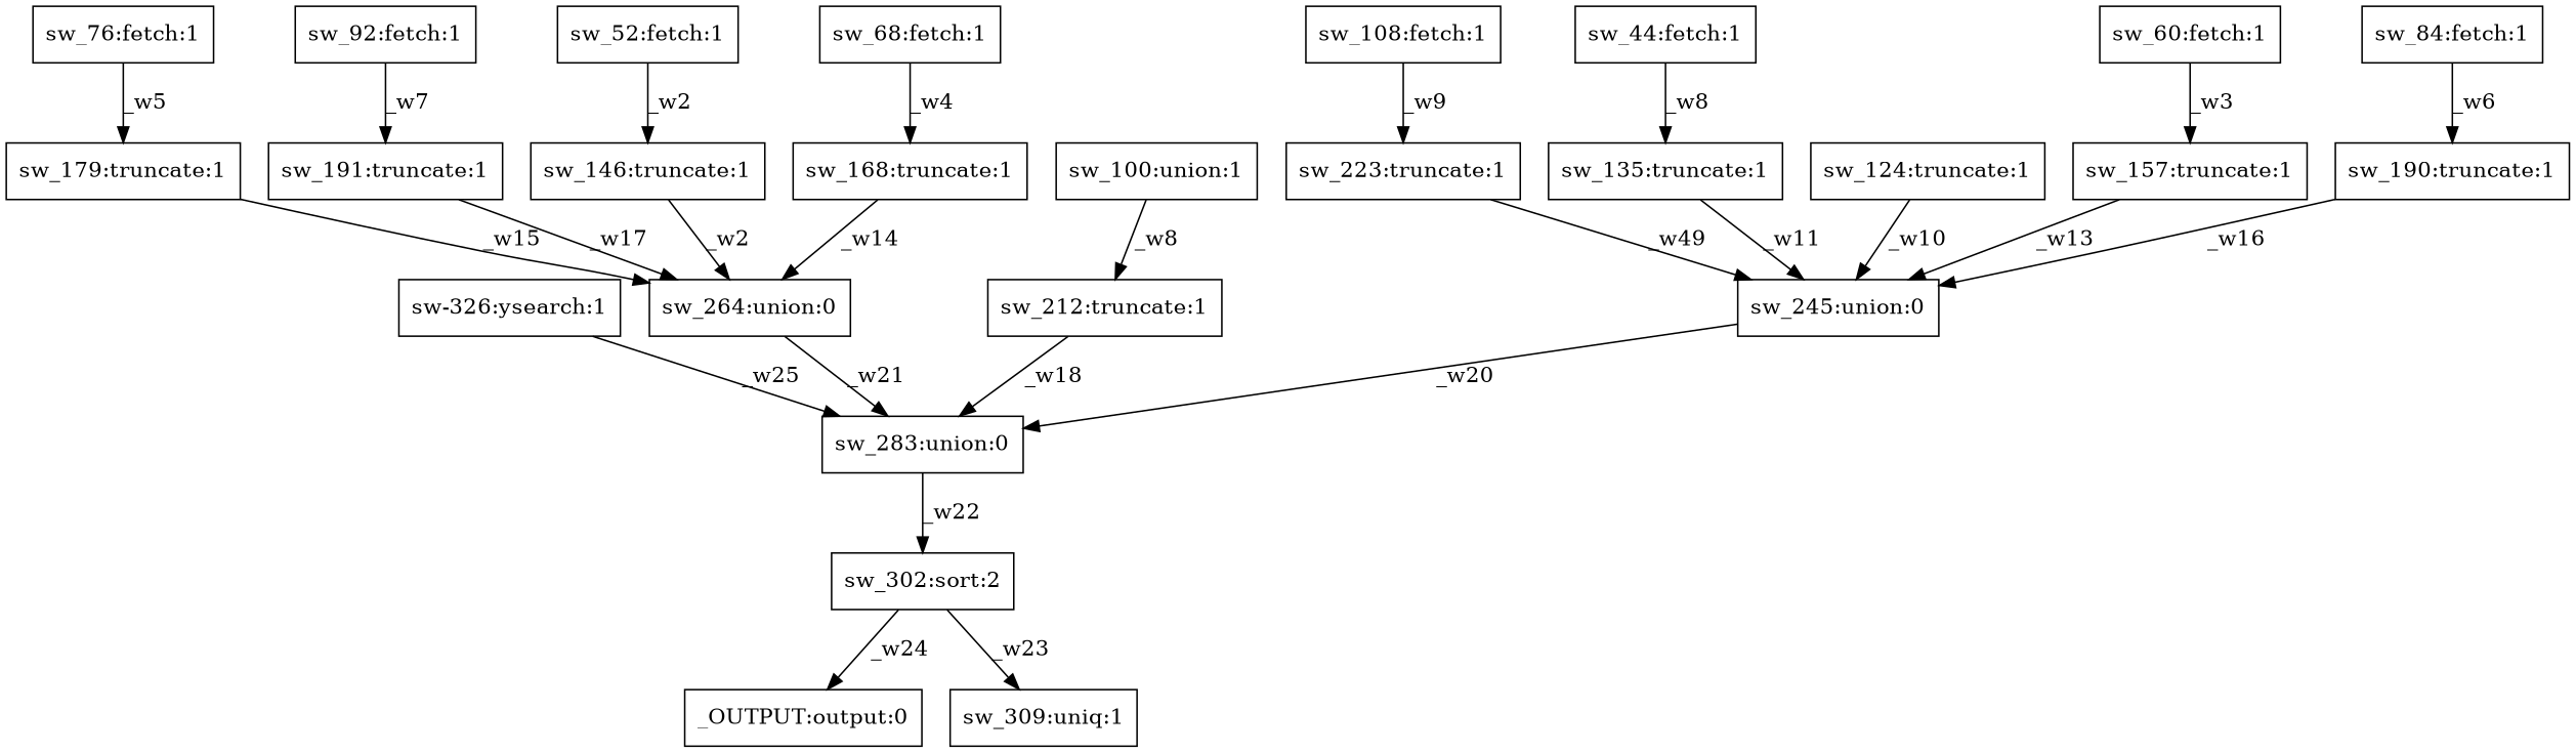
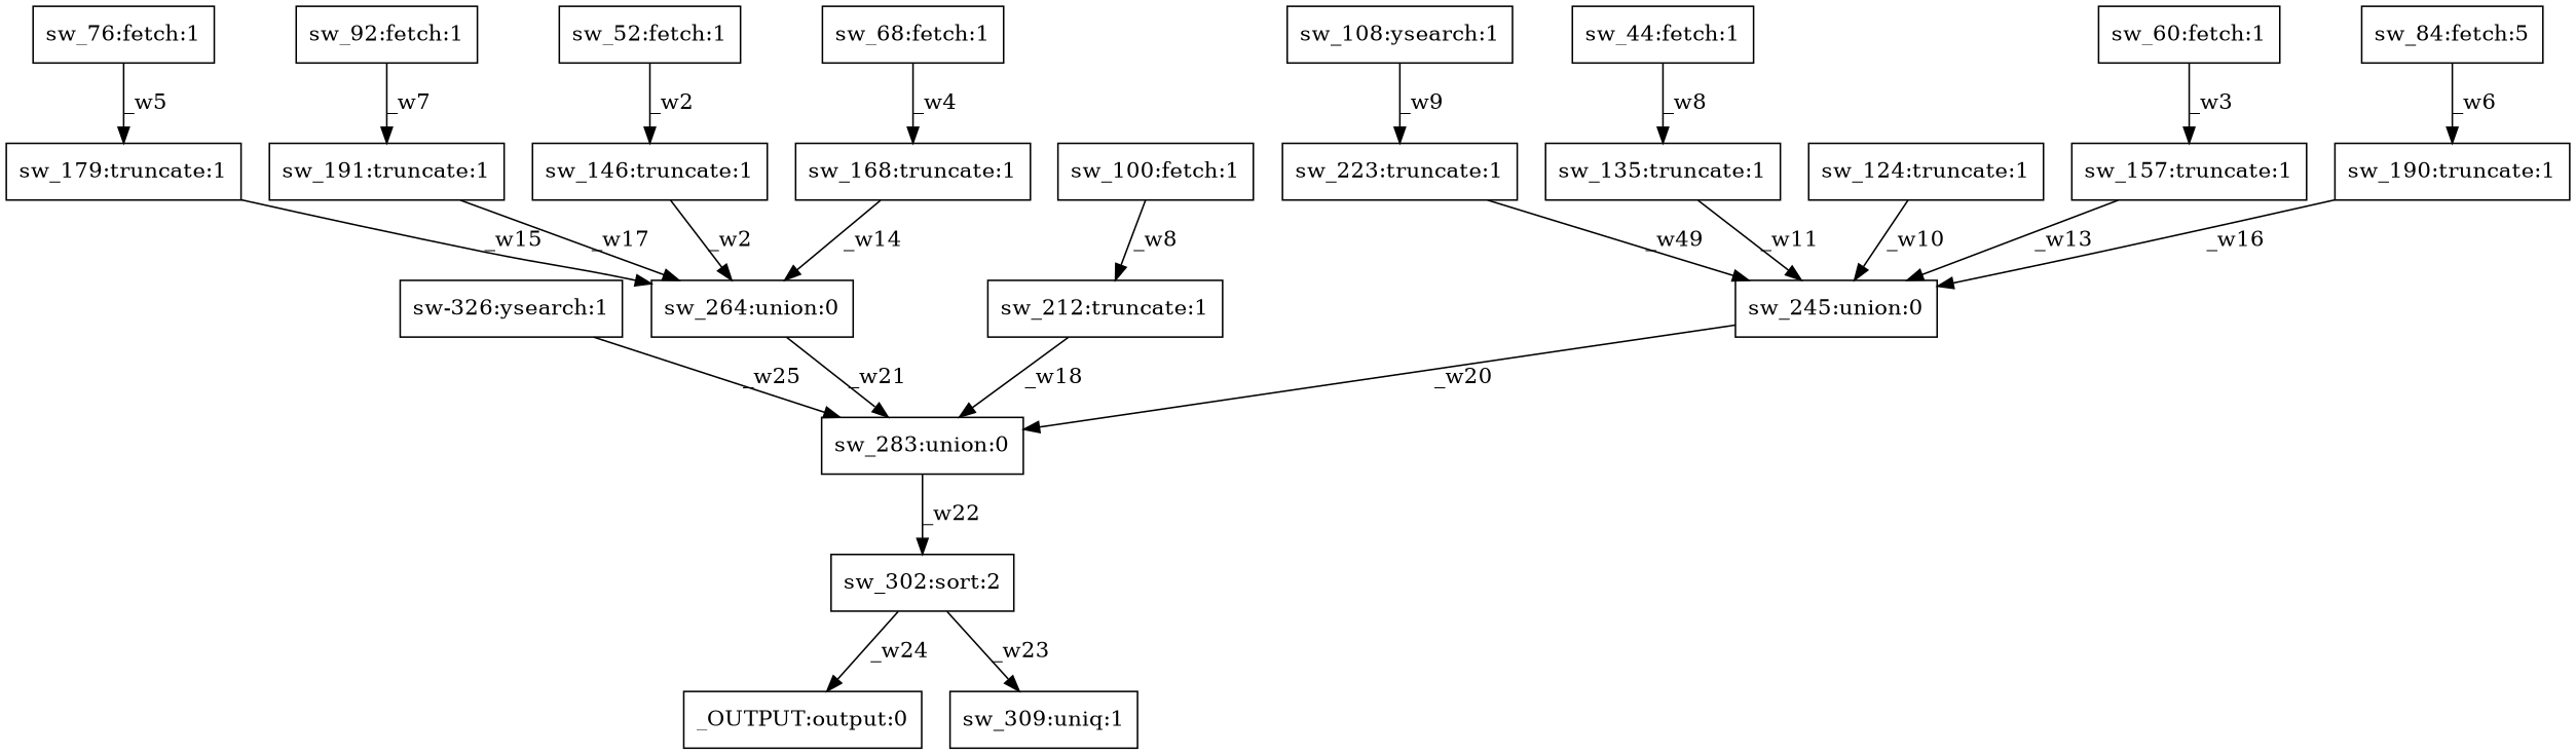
  digraph {
    node [shape=box]
    n1 [label="sw_245:union:0"]
    n2 [label="sw_283:union:0"]
    n3 [label="sw_302:sort:2"]
    n4 [label="_OUTPUT:output:0"]
    n5 [label="sw_223:truncate:1"]
    n6 [label="sw-326:ysearch:1"]
    n7 [label="sw_44:fetch:1"]
    n8 [label="sw_135:truncate:1"]
    n9 [label="sw_124:truncate:1"]
    n10 [label="sw_179:truncate:1"]
    n11 [label="sw_264:union:0"]
-   n12 [label="sw_108:fetch:1"]
+   n12 [label="sw_108:ysearch:1"]
    n13 [label="sw_157:truncate:1"]
    n14 [label="sw_191:truncate:1"]
    n15 [label="sw_146:truncate:1"]
    n16 [label="sw_168:truncate:1"]
    n17 [label="sw_92:fetch:1"]
    n18 [label="sw_212:truncate:1"]
    n19 [label="sw_309:uniq:1"]
-   n20 [label="sw_84:fetch:1"]
+   n20 [label="sw_84:fetch:5"]
    n21 [label="sw_190:truncate:1"]
    n22 [label="sw_76:fetch:1"]
    n23 [label="sw_68:fetch:1"]
    n24 [label="sw_52:fetch:1"]
    n25 [label="sw_60:fetch:1"]
-   n26 [label="sw_100:union:1"]
+   n26 [label="sw_100:fetch:1"]
    n1 -> n2 [label=_w20]
    n2 -> n3 [label=_w22]
    n3 -> n4 [label=_w24]
    n3 -> n19 [label=_w23]
    n5 -> n1 [label=_w49]
    n6 -> n2 [label=_w25]
    n7 -> n8 [label=_w8]
    n8 -> n1 [label=_w11]
    n9 -> n1 [label=_w10]
    n10 -> n11 [label=_w15]
    n11 -> n2 [label=_w21]
    n12 -> n5 [label=_w9]
    n13 -> n1 [label=_w13]
    n14 -> n11 [label=_w17]
    n15 -> n11 [label=_w2]
    n16 -> n11 [label=_w14]
    n17 -> n14 [label=_w7]
    n18 -> n2 [label=_w18]
    n20 -> n21 [label=_w6]
    n21 -> n1 [label=_w16]
    n22 -> n10 [label=_w5]
    n23 -> n16 [label=_w4]
    n24 -> n15 [label=_w2]
    n25 -> n13 [label=_w3]
    n26 -> n18 [label=_w8]
  }
